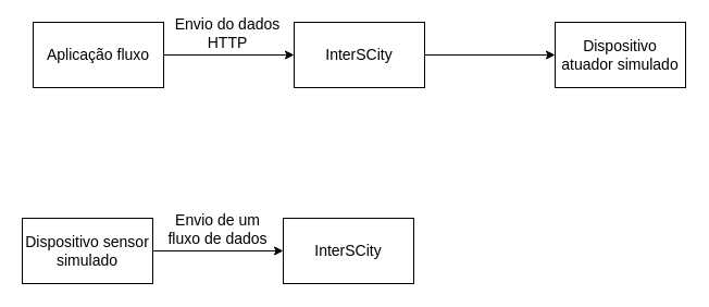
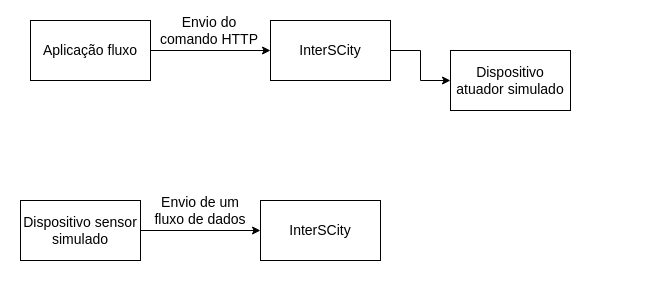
  <mxCell id="0" />
  <mxCell id="1" parent="0" />
  <mxCell id="2" style="edgeStyle=orthogonalEdgeStyle;rounded=0;orthogonalLoop=1;jettySize=auto;html=1;exitX=1;exitY=0.5;exitDx=0;exitDy=0;entryX=0;entryY=0.5;entryDx=0;entryDy=0;" edge="1" parent="1" source="3" target="5"><mxGeometry relative="1" as="geometry" /></mxCell>
  <mxCell id="3" value="&lt;font style=&quot;font-size: 14px&quot;&gt;Aplicação fluxo&lt;br&gt;&lt;/font&gt;" style="rounded=0;whiteSpace=wrap;html=1;" vertex="1" parent="1"><mxGeometry x="30" y="20" width="120" height="60" as="geometry" /></mxCell>
  <mxCell id="4" style="edgeStyle=orthogonalEdgeStyle;rounded=0;orthogonalLoop=1;jettySize=auto;html=1;exitX=1;exitY=0.5;exitDx=0;exitDy=0;entryX=0;entryY=0.5;entryDx=0;entryDy=0;" edge="1" parent="1" source="5" target="6"><mxGeometry relative="1" as="geometry" /></mxCell>
  <mxCell id="5" value="&lt;font style=&quot;font-size: 14px&quot;&gt;InterSCity&lt;/font&gt;" style="rounded=0;whiteSpace=wrap;html=1;" vertex="1" parent="1"><mxGeometry x="270" y="20" width="120" height="60" as="geometry" /></mxCell>
- <mxCell id="6" value="&lt;font style=&quot;font-size: 14px&quot;&gt;Dispositivo atuador simulado&lt;br&gt;&lt;/font&gt;" style="rounded=0;whiteSpace=wrap;html=1;" vertex="1" parent="1"><mxGeometry x="510" y="20" width="120" height="60" as="geometry" /></mxCell>
- <mxCell id="7" value="Envio do dados HTTP" style="text;html=1;strokeColor=none;fillColor=none;align=center;verticalAlign=middle;whiteSpace=wrap;rounded=0;labelBackgroundColor=none;fontSize=14;" vertex="1" parent="1"><mxGeometry x="154" y="20" width="110" height="20" as="geometry" /></mxCell>
+ <mxCell id="6" value="&lt;font style=&quot;font-size: 14px&quot;&gt;Dispositivo atuador simulado&lt;br&gt;&lt;/font&gt;" style="rounded=0;whiteSpace=wrap;html=1;" vertex="1" parent="1"><mxGeometry x="450" y="50" width="120" height="60" as="geometry" /></mxCell>
+ <mxCell id="7" value="Envio do comando HTTP" style="text;html=1;strokeColor=none;fillColor=none;align=center;verticalAlign=middle;whiteSpace=wrap;rounded=0;labelBackgroundColor=none;fontSize=14;" vertex="1" parent="1"><mxGeometry x="154" y="20" width="110" height="20" as="geometry" /></mxCell>
  <mxCell id="8" style="edgeStyle=orthogonalEdgeStyle;rounded=0;orthogonalLoop=1;jettySize=auto;html=1;exitX=1;exitY=0.5;exitDx=0;exitDy=0;entryX=0;entryY=0.5;entryDx=0;entryDy=0;" edge="1" parent="1" source="9" target="10"><mxGeometry relative="1" as="geometry" /></mxCell>
  <mxCell id="9" value="&lt;font style=&quot;font-size: 14px&quot;&gt;Dispositivo sensor simulado&lt;font style=&quot;font-size: 14px&quot;&gt;&lt;br&gt;&lt;/font&gt;&lt;/font&gt;" style="rounded=0;whiteSpace=wrap;html=1;" vertex="1" parent="1"><mxGeometry x="20" y="200" width="120" height="60" as="geometry" /></mxCell>
  <mxCell id="10" value="&lt;font style=&quot;font-size: 14px&quot;&gt;InterSCity&lt;/font&gt;" style="rounded=0;whiteSpace=wrap;html=1;" vertex="1" parent="1"><mxGeometry x="260" y="200" width="120" height="60" as="geometry" /></mxCell>
  <mxCell id="11" value="Envio de um fluxo de dados" style="text;html=1;strokeColor=none;fillColor=none;align=center;verticalAlign=middle;whiteSpace=wrap;rounded=0;labelBackgroundColor=none;fontSize=14;" vertex="1" parent="1"><mxGeometry x="145" y="200" width="110" height="20" as="geometry" /></mxCell>
